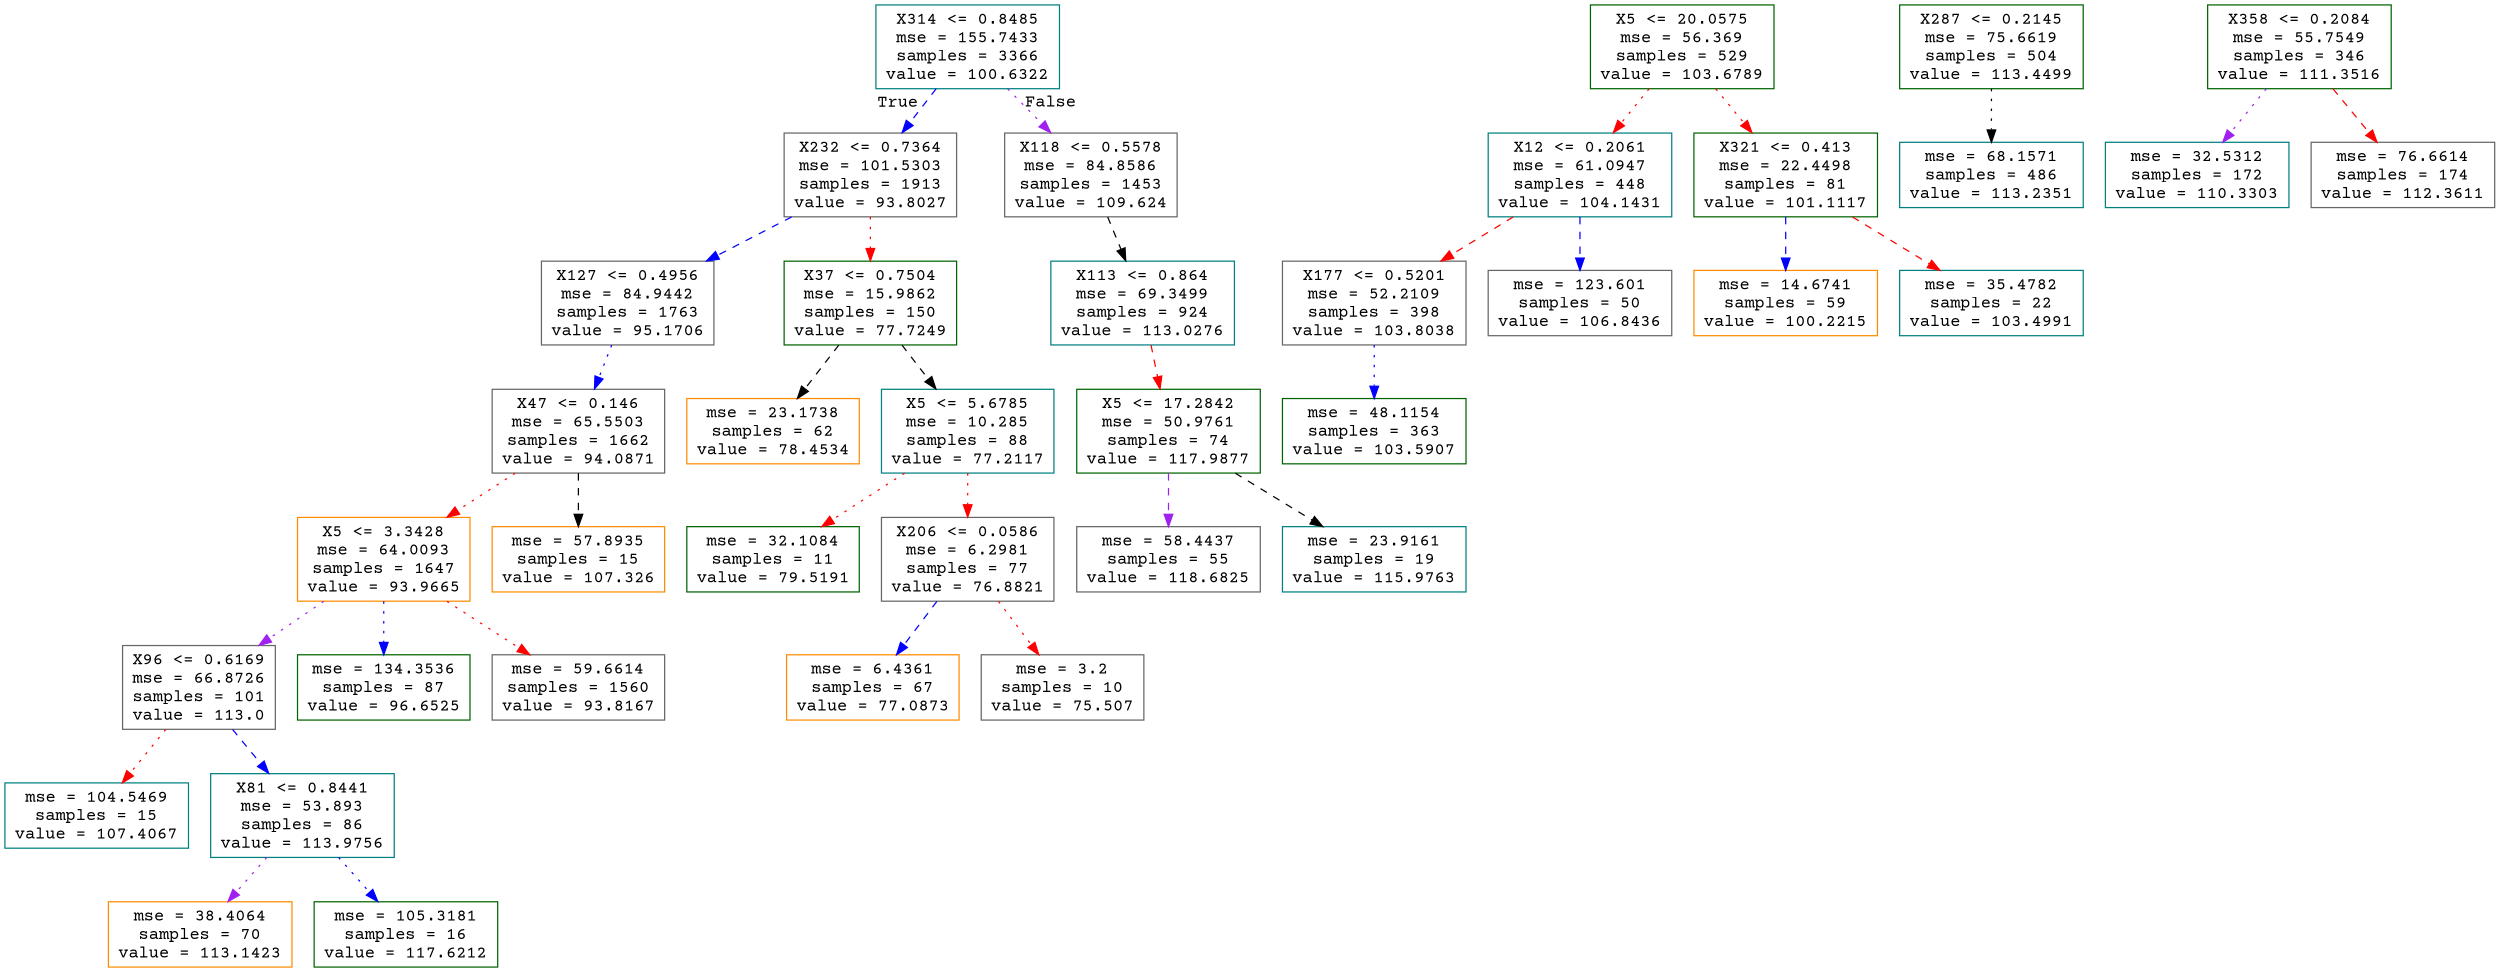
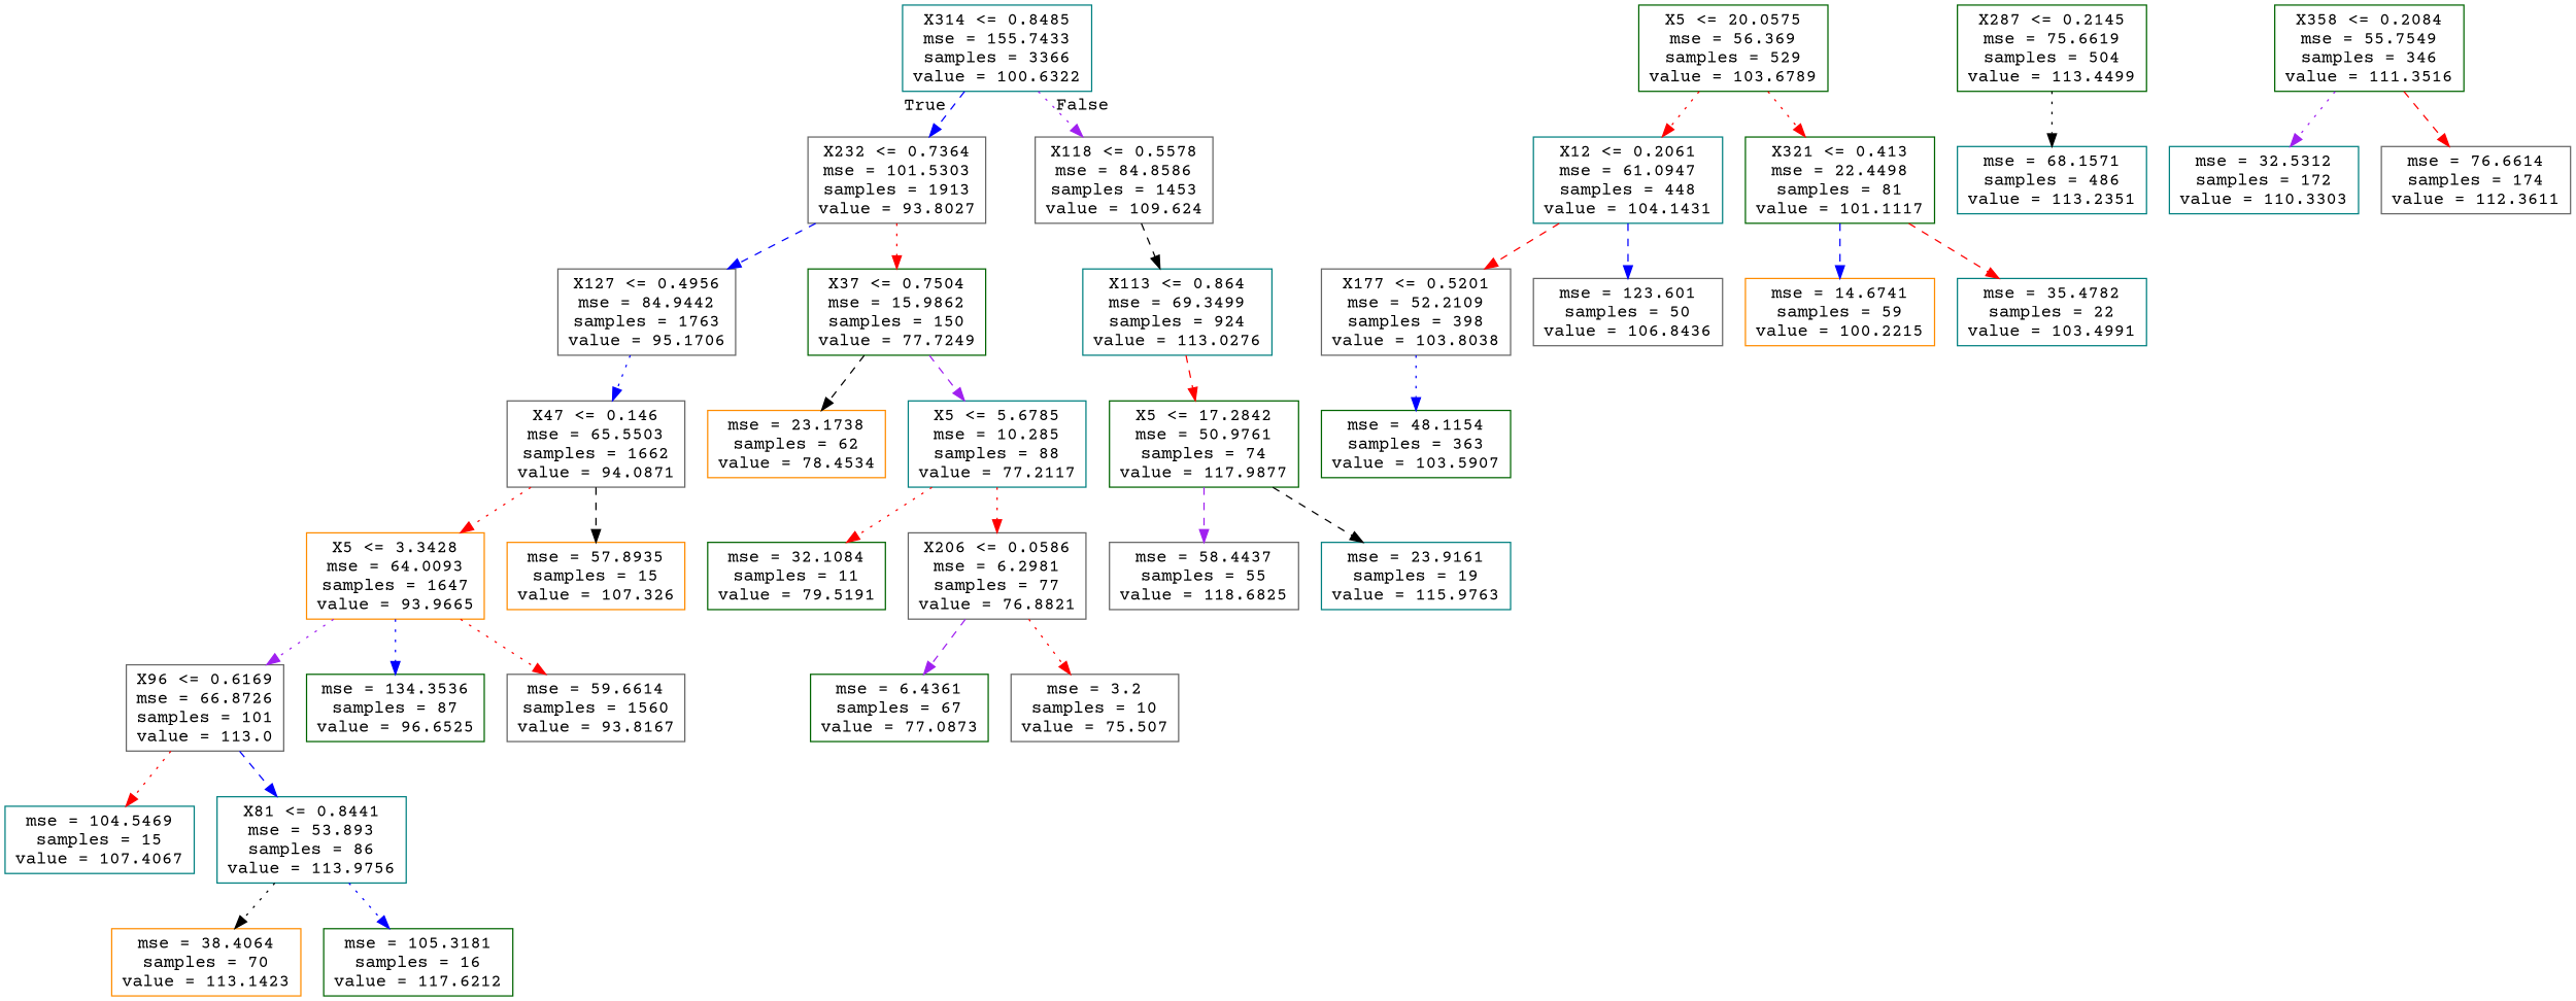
  digraph {
    fontname="Courier Prime"
    node [color=gray40 fontname="Courier Prime" shape=box]
    edge [color=red fontname="Courier Prime" style=dotted]
    n1 [color=teal label="X314 <= 0.8485\nmse = 155.7433\nsamples = 3366\nvalue = 100.6322"]
    n2 [label="X232 <= 0.7364\nmse = 101.5303\nsamples = 1913\nvalue = 93.8027"]
    n3 [label="X118 <= 0.5578\nmse = 84.8586\nsamples = 1453\nvalue = 109.624"]
    n4 [label="X127 <= 0.4956\nmse = 84.9442\nsamples = 1763\nvalue = 95.1706"]
    n5 [color=darkgreen label="X37 <= 0.7504\nmse = 15.9862\nsamples = 150\nvalue = 77.7249"]
    n6 [color=teal label="X113 <= 0.864\nmse = 69.3499\nsamples = 924\nvalue = 113.0276"]
    n7 [label="X47 <= 0.146\nmse = 65.5503\nsamples = 1662\nvalue = 94.0871"]
    n8 [color=darkorange label="mse = 23.1738\nsamples = 62\nvalue = 78.4534"]
    n9 [color=teal label="X5 <= 5.6785\nmse = 10.285\nsamples = 88\nvalue = 77.2117"]
    n10 [label="X96 <= 0.6169\nmse = 66.8726\nsamples = 101\nvalue = 113.0"]
    n11 [color=teal label="mse = 104.5469\nsamples = 15\nvalue = 107.4067"]
    n12 [color=teal label="X81 <= 0.8441\nmse = 53.893\nsamples = 86\nvalue = 113.9756"]
    n13 [color=darkorange label="X5 <= 3.3428\nmse = 64.0093\nsamples = 1647\nvalue = 93.9665"]
    n14 [color=darkorange label="mse = 57.8935\nsamples = 15\nvalue = 107.326"]
    n15 [color=darkorange label="mse = 38.4064\nsamples = 70\nvalue = 113.1423"]
    n16 [color=darkgreen label="mse = 105.3181\nsamples = 16\nvalue = 117.6212"]
    n17 [color=darkgreen label="mse = 134.3536\nsamples = 87\nvalue = 96.6525"]
    n18 [label="mse = 59.6614\nsamples = 1560\nvalue = 93.8167"]
    n19 [color=darkgreen label="mse = 32.1084\nsamples = 11\nvalue = 79.5191"]
    n20 [label="X206 <= 0.0586\nmse = 6.2981\nsamples = 77\nvalue = 76.8821"]
-   n21 [color=darkorange label="mse = 6.4361\nsamples = 67\nvalue = 77.0873"]
+   n21 [color=darkgreen label="mse = 6.4361\nsamples = 67\nvalue = 77.0873"]
    n22 [label="mse = 3.2\nsamples = 10\nvalue = 75.507"]
    n23 [color=darkgreen label="X5 <= 20.0575\nmse = 56.369\nsamples = 529\nvalue = 103.6789"]
    n24 [color=teal label="X12 <= 0.2061\nmse = 61.0947\nsamples = 448\nvalue = 104.1431"]
    n25 [color=darkgreen label="X321 <= 0.413\nmse = 22.4498\nsamples = 81\nvalue = 101.1117"]
    n26 [color=darkgreen label="X5 <= 17.2842\nmse = 50.9761\nsamples = 74\nvalue = 117.9877"]
    n27 [label="X177 <= 0.5201\nmse = 52.2109\nsamples = 398\nvalue = 103.8038"]
    n28 [label="mse = 123.601\nsamples = 50\nvalue = 106.8436"]
    n29 [color=darkorange label="mse = 14.6741\nsamples = 59\nvalue = 100.2215"]
    n30 [color=teal label="mse = 35.4782\nsamples = 22\nvalue = 103.4991"]
    n31 [color=darkgreen label="mse = 48.1154\nsamples = 363\nvalue = 103.5907"]
    n32 [label="mse = 58.4437\nsamples = 55\nvalue = 118.6825"]
    n33 [color=teal label="mse = 23.9161\nsamples = 19\nvalue = 115.9763"]
    n34 [color=darkgreen label="X287 <= 0.2145\nmse = 75.6619\nsamples = 504\nvalue = 113.4499"]
    n35 [color=teal label="mse = 68.1571\nsamples = 486\nvalue = 113.2351"]
    n36 [color=darkgreen label="X358 <= 0.2084\nmse = 55.7549\nsamples = 346\nvalue = 111.3516"]
    n37 [color=teal label="mse = 32.5312\nsamples = 172\nvalue = 110.3303"]
    n38 [label="mse = 76.6614\nsamples = 174\nvalue = 112.3611"]
    n1 -> n2 [color=blue headlabel=True labelangle=45 labeldistance=2.5 style=dashed]
    n1 -> n3 [color=purple headlabel=False labelangle=-45 labeldistance=2.5]
    n2 -> n4 [color=blue style=dashed]
    n2 -> n5
    n3 -> n6 [color=black style=dashed]
    n4 -> n7 [color=blue]
    n5 -> n8 [color=black style=dashed]
-   n5 -> n9 [color=black style=dashed]
+   n5 -> n9 [color=purple style=dashed]
    n6 -> n26 [style=dashed]
    n7 -> n13
    n7 -> n14 [color=black style=dashed]
    n9 -> n19
    n9 -> n20
    n10 -> n11
    n10 -> n12 [color=blue style=dashed]
-   n12 -> n15 [color=purple]
+   n12 -> n15 [color=black]
    n12 -> n16 [color=blue]
    n13 -> n10 [color=purple]
    n13 -> n17 [color=blue]
    n13 -> n18
-   n20 -> n21 [color=blue style=dashed]
+   n20 -> n21 [color=purple style=dashed]
    n20 -> n22
    n23 -> n24
    n23 -> n25
    n24 -> n27 [style=dashed]
    n24 -> n28 [color=blue style=dashed]
    n25 -> n29 [color=blue style=dashed]
    n25 -> n30 [style=dashed]
    n26 -> n32 [color=purple style=dashed]
    n26 -> n33 [color=black style=dashed]
    n27 -> n31 [color=blue]
    n34 -> n35 [color=black]
    n36 -> n37 [color=purple]
    n36 -> n38 [style=dashed]
  }
